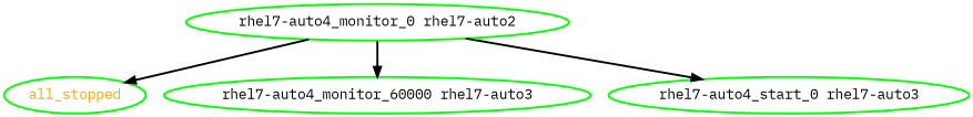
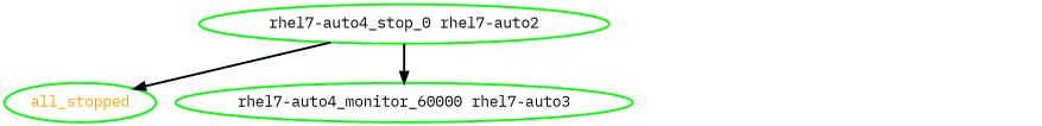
  digraph {
    fontname="IBM Plex Mono"
    node [color=green fontcolor=black fontname="IBM Plex Mono" style=bold]
    edge [fontname="IBM Plex Mono" style=bold]
    all_stopped [fontcolor=orange]
-   "rhel7-auto4_stop_0 rhel7-auto2" [label="rhel7-auto4_monitor_0 rhel7-auto2"]
+   "rhel7-auto4_stop_0 rhel7-auto2"
    "rhel7-auto4_monitor_60000 rhel7-auto3"
-   "rhel7-auto4_start_0 rhel7-auto3"
    "rhel7-auto4_stop_0 rhel7-auto2" -> all_stopped
    "rhel7-auto4_stop_0 rhel7-auto2" -> "rhel7-auto4_monitor_60000 rhel7-auto3"
-   "rhel7-auto4_stop_0 rhel7-auto2" -> "rhel7-auto4_start_0 rhel7-auto3"
  }
